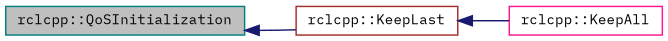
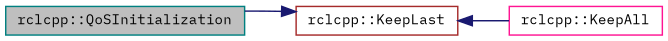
  digraph {
    fontname="IBM Plex Mono"
    rankdir=LR
    node [fillcolor=white fontname="IBM Plex Mono" fontsize=10 shape=record style=filled]
    edge [color=midnightblue dir=back fontname="IBM Plex Mono" fontsize=10 labelfontname=Helvetica labelfontsize=10 style=solid]
    n1 [color=teal fillcolor=grey75 fontcolor=black height=0.2 label="rclcpp::QoSInitialization" width=0.4]
    n2 [color=brown height=0.2 label="rclcpp::KeepLast" width=0.4]
    n3 [color=deeppink height=0.2 label="rclcpp::KeepAll" width=0.4]
-   n1 -> n2
+   n2 -> n1
    n2 -> n3
  }
